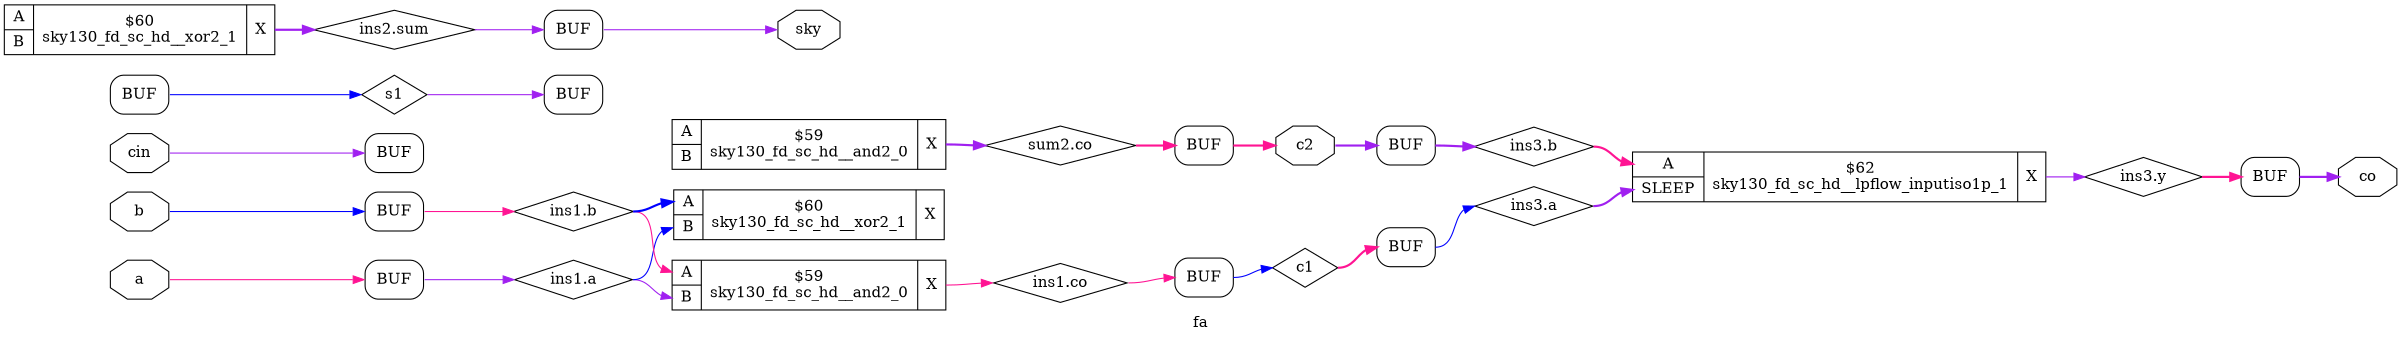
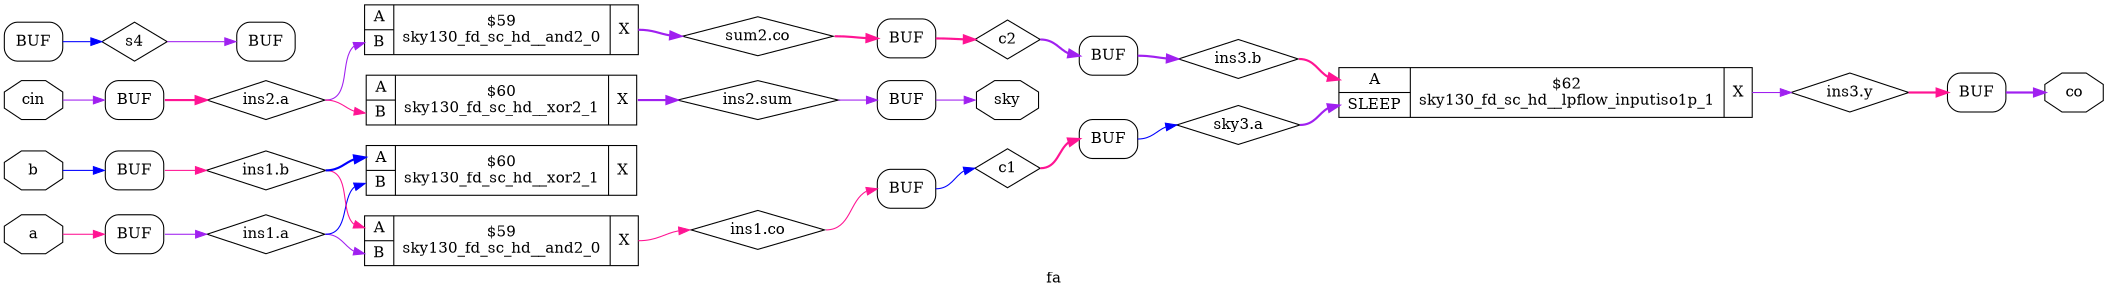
  digraph {
    label=fa
    rankdir=LR
    remincross=true
    node [color=black fontcolor=black shape=diamond]
    edge [color=purple headport=w style=solid tailport=e]
    n1 [label=a shape=octagon]
    n2 [label=BUF shape=box style=rounded color="" fontcolor=""]
    n3 [label="ins1.a"]
    n4 [label=b shape=octagon]
    n5 [label=BUF shape=box style=rounded color="" fontcolor=""]
    n6 [label="ins1.b"]
    n7 [label=c1]
    n8 [label=BUF shape=box style=rounded color="" fontcolor=""]
-   n9 [label="ins3.a"]
-   n10 [label=c2 shape=octagon]
+   n9 [label="sky3.a"]
+   n10 [label=c2]
    n11 [label=BUF shape=box style=rounded color="" fontcolor=""]
    n12 [label="ins3.b"]
    n13 [label=cin shape=octagon]
    n14 [label=BUF shape=box style=rounded color="" fontcolor=""]
+   n15 [label="ins2.a"]
    n16 [label=co shape=octagon]
    n17 [label="{{<p21> A|<p22> B}|$59\nsky130_fd_sc_hd__and2_0|{<p23> X}}" shape=record color="" fontcolor=""]
    n18 [label="{{<p21> A|<p22> B}|$60\nsky130_fd_sc_hd__xor2_1|{<p23> X}}" shape=record color="" fontcolor=""]
    n19 [label="ins1.co"]
    n20 [label=BUF shape=box style=rounded color="" fontcolor=""]
    n21 [label=BUF shape=box style=rounded color="" fontcolor=""]
-   n22 [label=s1]
+   n22 [label=s4]
    n23 [label="{{<p21> A|<p22> B}|$59\nsky130_fd_sc_hd__and2_0|{<p23> X}}" shape=record color="" fontcolor=""]
    n24 [label="{{<p21> A|<p22> B}|$60\nsky130_fd_sc_hd__xor2_1|{<p23> X}}" shape=record color="" fontcolor=""]
    n25 [label="sum2.co"]
    n26 [label="ins2.sum"]
    n27 [label=BUF shape=box style=rounded color="" fontcolor=""]
    n28 [label=BUF shape=box style=rounded color="" fontcolor=""]
    n29 [label=sky shape=octagon]
    n30 [label="{{<p21> A|<p28> SLEEP}|$62\nsky130_fd_sc_hd__lpflow_inputiso1p_1|{<p23> X}}" shape=record color="" fontcolor=""]
    n31 [label="ins3.y"]
    n32 [label=BUF shape=box style=rounded color="" fontcolor=""]
    n33 [label=BUF shape=box style=rounded color="" fontcolor=""]
    n1 -> n2 [color=deeppink headport="w:w"]
    n2 -> n3 [tailport="e:e"]
    n3 -> n17 [headport="p22:w"]
    n3 -> n18 [color=blue headport="p22:w"]
    n4 -> n5 [color=blue headport="w:w"]
    n5 -> n6 [color=deeppink tailport="e:e"]
    n6 -> n17 [color=deeppink headport="p21:w"]
    n6 -> n18 [color=blue headport="p21:w" style=bold]
    n7 -> n8 [color=deeppink headport="w:w" style=bold]
    n8 -> n9 [color=blue tailport="e:e"]
    n9 -> n30 [headport="p28:w" style=bold]
    n10 -> n11 [headport="w:w" style=bold]
    n11 -> n12 [style=bold tailport="e:e"]
    n12 -> n30 [color=deeppink headport="p21:w" style=bold]
    n13 -> n14 [headport="w:w"]
+   n14 -> n15 [color=deeppink style=bold tailport="e:e"]
+   n15 -> n23 [headport="p22:w"]
+   n15 -> n24 [color=deeppink headport="p22:w"]
    n17 -> n19 [color=deeppink tailport="p23:e"]
    n19 -> n20 [color=deeppink headport="w:w"]
    n20 -> n7 [color=blue tailport="e:e"]
    n21 -> n22 [color=blue tailport="e:e"]
    n22 -> n33 [headport="w:w"]
    n23 -> n25 [style=bold tailport="p23:e"]
    n24 -> n26 [style=bold tailport="p23:e"]
    n25 -> n27 [color=deeppink headport="w:w" style=bold]
    n26 -> n28 [headport="w:w"]
    n27 -> n10 [color=deeppink style=bold tailport="e:e"]
    n28 -> n29 [tailport="e:e"]
    n30 -> n31 [tailport="p23:e"]
    n31 -> n32 [color=deeppink headport="w:w" style=bold]
    n32 -> n16 [style=bold tailport="e:e"]
  }
